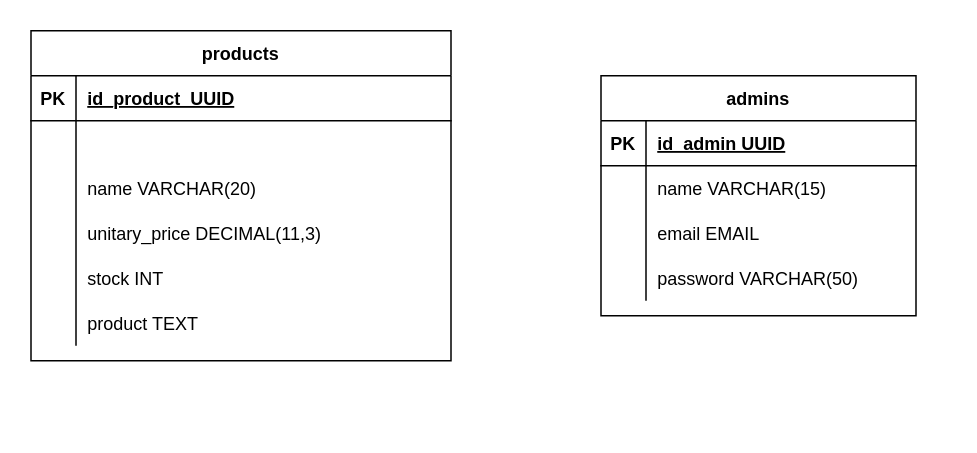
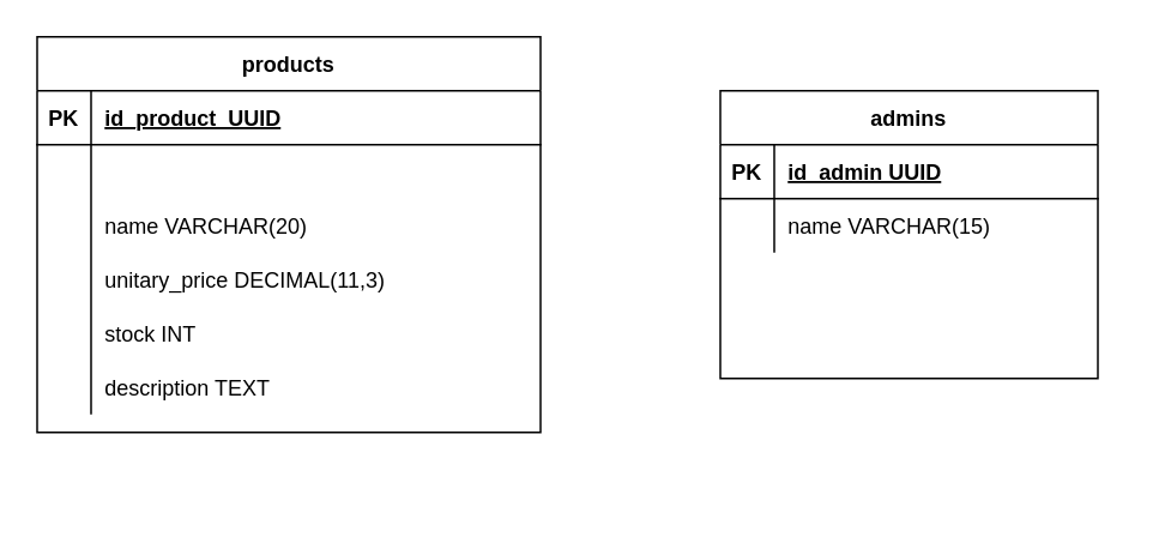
  <mxCell id="0" />
  <mxCell id="1" parent="0" />
  <mxCell id="2" value="admins" style="shape=table;startSize=30;container=1;collapsible=1;childLayout=tableLayout;fixedRows=1;rowLines=0;fontStyle=1;align=center;resizeLast=1;" parent="1" vertex="1"><mxGeometry x="400" y="50" width="210" height="160" as="geometry" /></mxCell>
  <mxCell id="3" value="" style="shape=partialRectangle;collapsible=0;dropTarget=0;pointerEvents=0;fillColor=none;top=0;left=0;bottom=1;right=0;points=[[0,0.5],[1,0.5]];portConstraint=eastwest;" parent="2" vertex="1"><mxGeometry y="30" width="210" height="30" as="geometry" /></mxCell>
  <mxCell id="4" value="PK" style="shape=partialRectangle;connectable=0;fillColor=none;top=0;left=0;bottom=0;right=0;fontStyle=1;overflow=hidden;" parent="3" vertex="1"><mxGeometry width="30" height="30" as="geometry"><mxRectangle width="30" height="30" as="alternateBounds" /></mxGeometry></mxCell>
  <mxCell id="5" value="id_admin UUID" style="shape=partialRectangle;connectable=0;fillColor=none;top=0;left=0;bottom=0;right=0;align=left;spacingLeft=6;fontStyle=5;overflow=hidden;" parent="3" vertex="1"><mxGeometry x="30" width="180" height="30" as="geometry"><mxRectangle width="180" height="30" as="alternateBounds" /></mxGeometry></mxCell>
  <mxCell id="6" value="" style="shape=partialRectangle;collapsible=0;dropTarget=0;pointerEvents=0;fillColor=none;top=0;left=0;bottom=0;right=0;points=[[0,0.5],[1,0.5]];portConstraint=eastwest;" parent="2" vertex="1"><mxGeometry y="60" width="210" height="30" as="geometry" /></mxCell>
  <mxCell id="7" value="" style="shape=partialRectangle;connectable=0;fillColor=none;top=0;left=0;bottom=0;right=0;editable=1;overflow=hidden;" parent="6" vertex="1"><mxGeometry width="30" height="30" as="geometry"><mxRectangle width="30" height="30" as="alternateBounds" /></mxGeometry></mxCell>
  <mxCell id="8" value="name VARCHAR(15)" style="shape=partialRectangle;connectable=0;fillColor=none;top=0;left=0;bottom=0;right=0;align=left;spacingLeft=6;overflow=hidden;" parent="6" vertex="1"><mxGeometry x="30" width="180" height="30" as="geometry"><mxRectangle width="180" height="30" as="alternateBounds" /></mxGeometry></mxCell>
  <mxCell id="9" value="" style="shape=partialRectangle;collapsible=0;dropTarget=0;pointerEvents=0;fillColor=none;top=0;left=0;bottom=0;right=0;points=[[0,0.5],[1,0.5]];portConstraint=eastwest;" parent="2" vertex="1"><mxGeometry y="90" width="210" height="30" as="geometry" /></mxCell>
  <mxCell id="10" value="" style="shape=partialRectangle;connectable=0;fillColor=none;top=0;left=0;bottom=0;right=0;editable=1;overflow=hidden;" parent="9" vertex="1"><mxGeometry width="30" height="30" as="geometry"><mxRectangle width="30" height="30" as="alternateBounds" /></mxGeometry></mxCell>
- <mxCell id="11" value="email EMAIL" style="shape=partialRectangle;connectable=0;fillColor=none;top=0;left=0;bottom=0;right=0;align=left;spacingLeft=6;overflow=hidden;" parent="9" vertex="1"><mxGeometry x="30" width="180" height="30" as="geometry"><mxRectangle width="180" height="30" as="alternateBounds" /></mxGeometry></mxCell>
  <mxCell id="12" value="" style="shape=partialRectangle;collapsible=0;dropTarget=0;pointerEvents=0;fillColor=none;top=0;left=0;bottom=0;right=0;points=[[0,0.5],[1,0.5]];portConstraint=eastwest;" parent="2" vertex="1"><mxGeometry y="120" width="210" height="30" as="geometry" /></mxCell>
  <mxCell id="13" value="" style="shape=partialRectangle;connectable=0;fillColor=none;top=0;left=0;bottom=0;right=0;editable=1;overflow=hidden;" parent="12" vertex="1"><mxGeometry width="30" height="30" as="geometry"><mxRectangle width="30" height="30" as="alternateBounds" /></mxGeometry></mxCell>
- <mxCell id="14" value="password VARCHAR(50)" style="shape=partialRectangle;connectable=0;fillColor=none;top=0;left=0;bottom=0;right=0;align=left;spacingLeft=6;overflow=hidden;" parent="12" vertex="1"><mxGeometry x="30" width="180" height="30" as="geometry"><mxRectangle width="180" height="30" as="alternateBounds" /></mxGeometry></mxCell>
  <mxCell id="15" value="products" style="shape=table;startSize=30;container=1;collapsible=1;childLayout=tableLayout;fixedRows=1;rowLines=0;fontStyle=1;align=center;resizeLast=1;" parent="1" vertex="1"><mxGeometry x="20" y="20" width="280.0" height="220" as="geometry" /></mxCell>
  <mxCell id="16" value="" style="shape=partialRectangle;collapsible=0;dropTarget=0;pointerEvents=0;fillColor=none;top=0;left=0;bottom=1;right=0;points=[[0,0.5],[1,0.5]];portConstraint=eastwest;" parent="15" vertex="1"><mxGeometry y="30" width="280.0" height="30" as="geometry" /></mxCell>
  <mxCell id="17" value="PK" style="shape=partialRectangle;connectable=0;fillColor=none;top=0;left=0;bottom=0;right=0;fontStyle=1;overflow=hidden;" parent="16" vertex="1"><mxGeometry width="30" height="30" as="geometry"><mxRectangle width="30" height="30" as="alternateBounds" /></mxGeometry></mxCell>
  <mxCell id="18" value="id_product  UUID" style="shape=partialRectangle;connectable=0;fillColor=none;top=0;left=0;bottom=0;right=0;align=left;spacingLeft=6;fontStyle=5;overflow=hidden;" parent="16" vertex="1"><mxGeometry x="30" width="250.0" height="30" as="geometry"><mxRectangle width="250.0" height="30" as="alternateBounds" /></mxGeometry></mxCell>
  <mxCell id="19" value="" style="shape=partialRectangle;collapsible=0;dropTarget=0;pointerEvents=0;fillColor=none;top=0;left=0;bottom=0;right=0;points=[[0,0.5],[1,0.5]];portConstraint=eastwest;" parent="15" vertex="1"><mxGeometry y="60" width="280.0" height="30" as="geometry" /></mxCell>
  <mxCell id="20" value="" style="shape=partialRectangle;connectable=0;fillColor=none;top=0;left=0;bottom=0;right=0;editable=1;overflow=hidden;" parent="19" vertex="1"><mxGeometry width="30" height="30" as="geometry"><mxRectangle width="30" height="30" as="alternateBounds" /></mxGeometry></mxCell>
  <mxCell id="21" value="" style="shape=partialRectangle;collapsible=0;dropTarget=0;pointerEvents=0;fillColor=none;top=0;left=0;bottom=0;right=0;points=[[0,0.5],[1,0.5]];portConstraint=eastwest;" parent="15" vertex="1"><mxGeometry y="90" width="280.0" height="30" as="geometry" /></mxCell>
  <mxCell id="22" value="" style="shape=partialRectangle;connectable=0;fillColor=none;top=0;left=0;bottom=0;right=0;editable=1;overflow=hidden;" parent="21" vertex="1"><mxGeometry width="30" height="30" as="geometry"><mxRectangle width="30" height="30" as="alternateBounds" /></mxGeometry></mxCell>
  <mxCell id="23" value="name VARCHAR(20)" style="shape=partialRectangle;connectable=0;fillColor=none;top=0;left=0;bottom=0;right=0;align=left;spacingLeft=6;overflow=hidden;" parent="21" vertex="1"><mxGeometry x="30" width="250.0" height="30" as="geometry"><mxRectangle width="250.0" height="30" as="alternateBounds" /></mxGeometry></mxCell>
  <mxCell id="24" value="" style="shape=partialRectangle;collapsible=0;dropTarget=0;pointerEvents=0;fillColor=none;top=0;left=0;bottom=0;right=0;points=[[0,0.5],[1,0.5]];portConstraint=eastwest;" parent="15" vertex="1"><mxGeometry y="120" width="280.0" height="30" as="geometry" /></mxCell>
  <mxCell id="25" value="" style="shape=partialRectangle;connectable=0;fillColor=none;top=0;left=0;bottom=0;right=0;editable=1;overflow=hidden;" parent="24" vertex="1"><mxGeometry width="30" height="30" as="geometry"><mxRectangle width="30" height="30" as="alternateBounds" /></mxGeometry></mxCell>
  <mxCell id="26" value="unitary_price DECIMAL(11,3)" style="shape=partialRectangle;connectable=0;fillColor=none;top=0;left=0;bottom=0;right=0;align=left;spacingLeft=6;overflow=hidden;" parent="24" vertex="1"><mxGeometry x="30" width="250.0" height="30" as="geometry"><mxRectangle width="250.0" height="30" as="alternateBounds" /></mxGeometry></mxCell>
  <mxCell id="27" value="" style="shape=partialRectangle;collapsible=0;dropTarget=0;pointerEvents=0;fillColor=none;top=0;left=0;bottom=0;right=0;points=[[0,0.5],[1,0.5]];portConstraint=eastwest;" parent="15" vertex="1"><mxGeometry y="150" width="280.0" height="30" as="geometry" /></mxCell>
  <mxCell id="28" value="" style="shape=partialRectangle;connectable=0;fillColor=none;top=0;left=0;bottom=0;right=0;editable=1;overflow=hidden;" parent="27" vertex="1"><mxGeometry width="30" height="30" as="geometry"><mxRectangle width="30" height="30" as="alternateBounds" /></mxGeometry></mxCell>
  <mxCell id="29" value="stock INT" style="shape=partialRectangle;connectable=0;fillColor=none;top=0;left=0;bottom=0;right=0;align=left;spacingLeft=6;overflow=hidden;" parent="27" vertex="1"><mxGeometry x="30" width="250.0" height="30" as="geometry"><mxRectangle width="250.0" height="30" as="alternateBounds" /></mxGeometry></mxCell>
  <mxCell id="30" value="" style="shape=partialRectangle;collapsible=0;dropTarget=0;pointerEvents=0;fillColor=none;top=0;left=0;bottom=0;right=0;points=[[0,0.5],[1,0.5]];portConstraint=eastwest;" parent="15" vertex="1"><mxGeometry y="180" width="280.0" height="30" as="geometry" /></mxCell>
  <mxCell id="31" value="" style="shape=partialRectangle;connectable=0;fillColor=none;top=0;left=0;bottom=0;right=0;editable=1;overflow=hidden;" parent="30" vertex="1"><mxGeometry width="30" height="30" as="geometry"><mxRectangle width="30" height="30" as="alternateBounds" /></mxGeometry></mxCell>
- <mxCell id="32" value="product TEXT" style="shape=partialRectangle;connectable=0;fillColor=none;top=0;left=0;bottom=0;right=0;align=left;spacingLeft=6;overflow=hidden;fontStyle=0" parent="30" vertex="1"><mxGeometry x="30" width="250.0" height="30" as="geometry"><mxRectangle width="250.0" height="30" as="alternateBounds" /></mxGeometry></mxCell>
+ <mxCell id="32" value="description TEXT" style="shape=partialRectangle;connectable=0;fillColor=none;top=0;left=0;bottom=0;right=0;align=left;spacingLeft=6;overflow=hidden;fontStyle=0" parent="30" vertex="1"><mxGeometry x="30" width="250.0" height="30" as="geometry"><mxRectangle width="250.0" height="30" as="alternateBounds" /></mxGeometry></mxCell>
  <mxCell id="33" style="edgeStyle=entityRelationEdgeStyle;rounded=1;orthogonalLoop=1;jettySize=auto;html=1;strokeColor=none;endArrow=ERzeroToMany;endFill=0;startArrow=ERone;startFill=0;" parent="1" source="6" edge="1"><mxGeometry relative="1" as="geometry"><mxPoint x="520" y="280" as="targetPoint" /></mxGeometry></mxCell>
